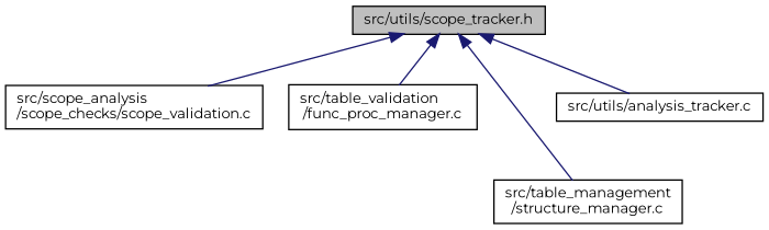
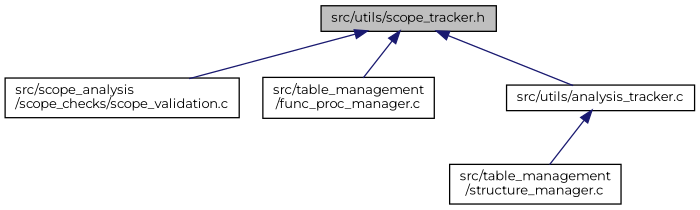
  digraph {
    fontname=Montserrat
    node [color=black fillcolor=white fontname=Montserrat fontsize=10 shape=record style=filled]
    edge [color=midnightblue dir=back fontname=Montserrat fontsize=10 labelfontname=Helvetica labelfontsize=10 style=solid]
    n1 [fillcolor=grey75 fontcolor=black height=0.2 label="src/utils/scope_tracker.h" width=0.4]
    n2 [height=0.2 label="src/scope_analysis\l/scope_checks/scope_validation.c" width=0.4]
-   n3 [height=0.2 label="src/table_validation\l/func_proc_manager.c" width=0.4]
+   n3 [height=0.2 label="src/table_management\l/func_proc_manager.c" width=0.4]
    n4 [height=0.2 label="src/table_management\l/structure_manager.c" width=0.4]
    n5 [height=0.2 label="src/utils/analysis_tracker.c" width=0.4]
    n1 -> n2
    n1 -> n3
-   n1 -> n4
+   n5 -> n4
    n1 -> n5
  }
